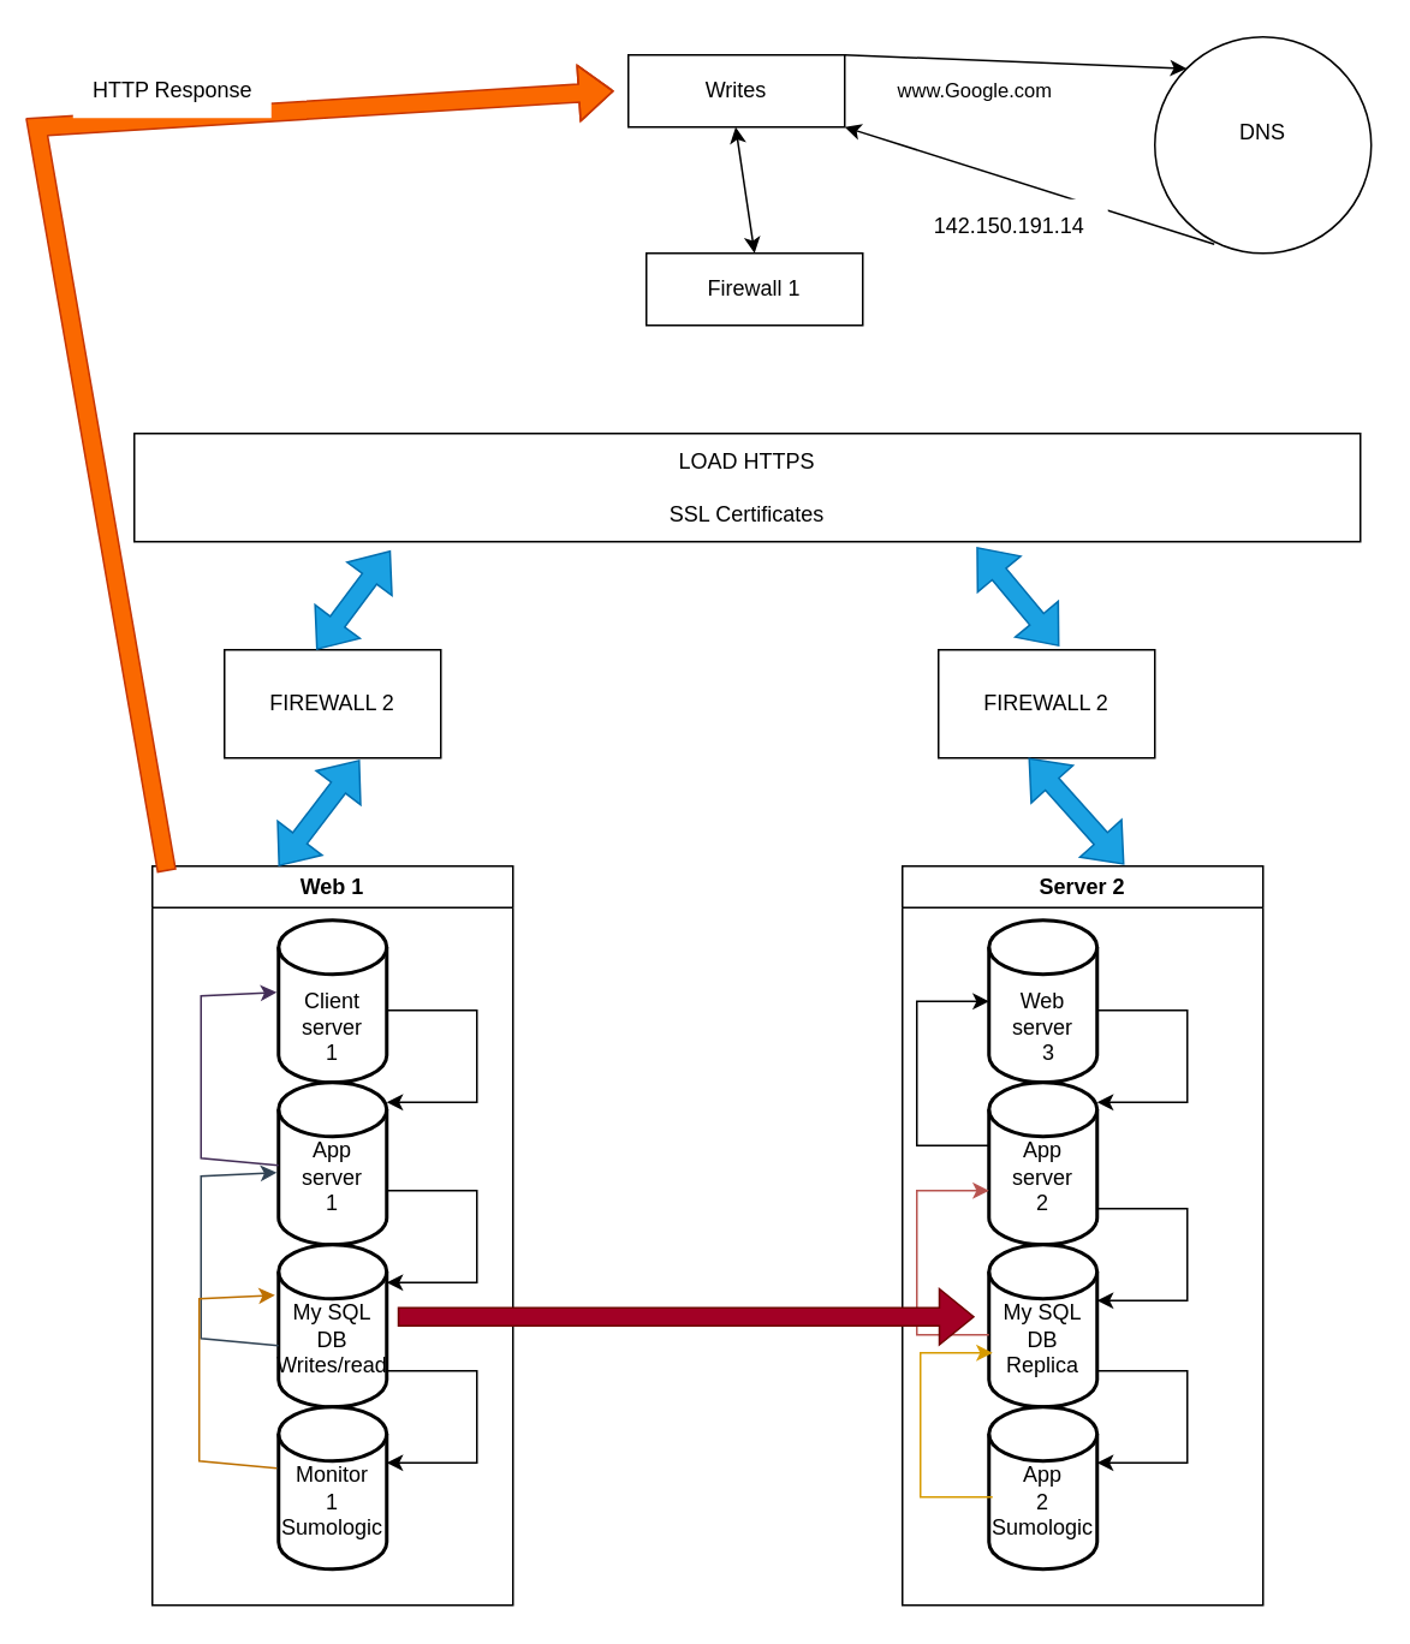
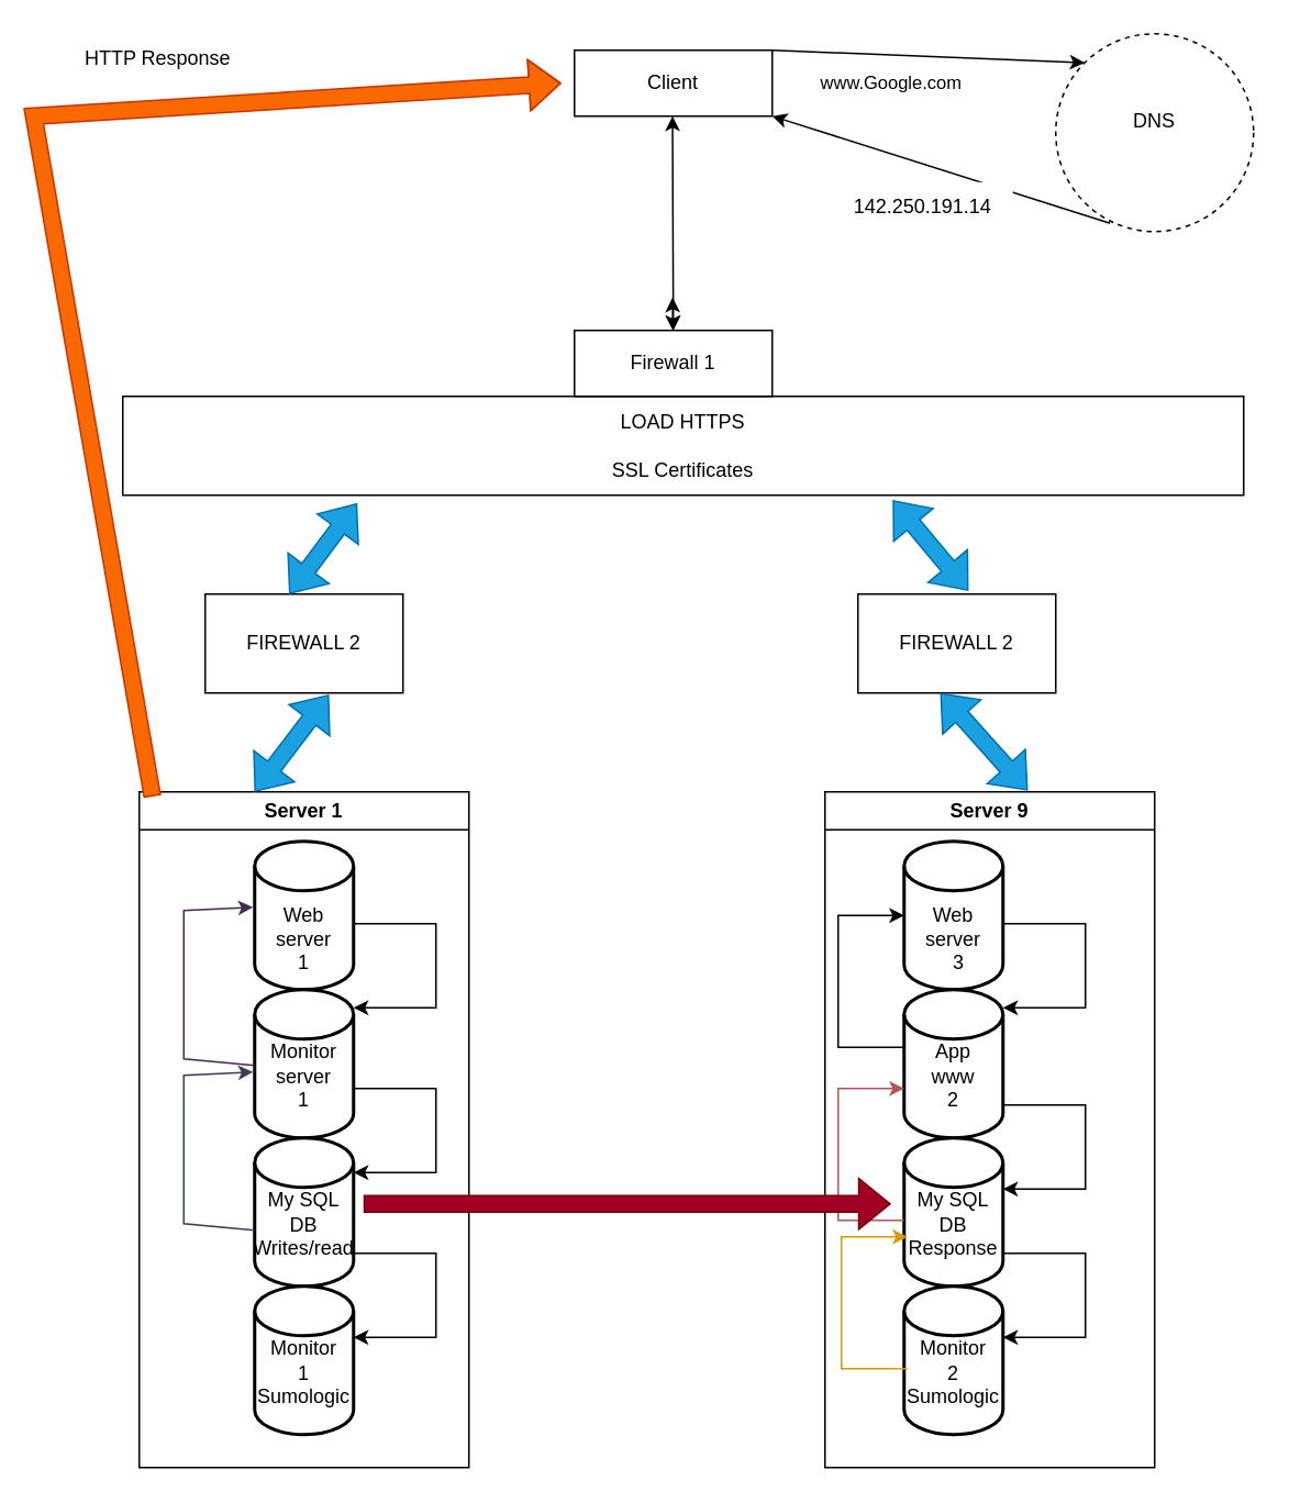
  <mxCell id="0" />
  <mxCell id="1" parent="0" />
- <mxCell id="2" value="&lt;div&gt;Writes&lt;/div&gt;" style="rounded=0;whiteSpace=wrap;html=1;" parent="1" vertex="1"><mxGeometry x="348" y="30" width="120" height="40" as="geometry" /></mxCell>
+ <mxCell id="2" value="&lt;div&gt;Client&lt;/div&gt;" style="rounded=0;whiteSpace=wrap;html=1;" parent="1" vertex="1"><mxGeometry x="348" y="30" width="120" height="40" as="geometry" /></mxCell>
  <mxCell id="3" value="&lt;div&gt;&lt;br&gt;&lt;/div&gt;&lt;div&gt;FIREWALL 2&lt;/div&gt;&lt;div&gt;&lt;span style=&quot;white-space: pre;&quot;&gt;&#09;&lt;/span&gt;&lt;span style=&quot;white-space: pre;&quot;&gt;&#09;&lt;/span&gt;&lt;br&gt;&lt;/div&gt;" style="rounded=0;whiteSpace=wrap;html=1;" parent="1" vertex="1"><mxGeometry x="520" y="360" width="120" height="60" as="geometry" /></mxCell>
  <mxCell id="4" value="&lt;div&gt;LOAD HTTPS&lt;/div&gt;&lt;div&gt;&lt;br&gt;&lt;/div&gt;&lt;div&gt;SSL Certificates&lt;/div&gt;" style="rounded=0;whiteSpace=wrap;html=1;" parent="1" vertex="1"><mxGeometry x="74" y="240" width="680" height="60" as="geometry" /></mxCell>
  <mxCell id="5" value="&lt;div&gt;&lt;br&gt;&lt;/div&gt;&lt;div&gt;FIREWALL 2&lt;/div&gt;&lt;div&gt;&lt;br&gt;&lt;/div&gt;" style="rounded=0;whiteSpace=wrap;html=1;" parent="1" vertex="1"><mxGeometry x="124" y="360" width="120" height="60" as="geometry" /></mxCell>
- <mxCell id="6" value="&lt;div&gt;&lt;br&gt;&lt;/div&gt;&lt;div&gt;&lt;br&gt;&lt;/div&gt;&lt;div&gt;Client server&lt;/div&gt;&lt;div&gt;1&lt;/div&gt;" style="strokeWidth=2;html=1;shape=mxgraph.flowchart.database;whiteSpace=wrap;" parent="1" vertex="1"><mxGeometry x="154" y="510" width="60" height="90" as="geometry" /></mxCell>
- <mxCell id="7" value="&lt;div&gt;&lt;br&gt;&lt;/div&gt;&lt;div&gt;App&lt;/div&gt;&lt;div&gt;server&lt;/div&gt;&lt;div&gt;1&lt;/div&gt;" style="strokeWidth=2;html=1;shape=mxgraph.flowchart.database;whiteSpace=wrap;" parent="1" vertex="1"><mxGeometry x="154" y="600" width="60" height="90" as="geometry" /></mxCell>
+ <mxCell id="6" value="&lt;div&gt;&lt;br&gt;&lt;/div&gt;&lt;div&gt;&lt;br&gt;&lt;/div&gt;&lt;div&gt;Web server&lt;/div&gt;&lt;div&gt;1&lt;/div&gt;" style="strokeWidth=2;html=1;shape=mxgraph.flowchart.database;whiteSpace=wrap;" parent="1" vertex="1"><mxGeometry x="154" y="510" width="60" height="90" as="geometry" /></mxCell>
+ <mxCell id="7" value="&lt;div&gt;&lt;br&gt;&lt;/div&gt;&lt;div&gt;Monitor&lt;/div&gt;&lt;div&gt;server&lt;/div&gt;&lt;div&gt;1&lt;/div&gt;" style="strokeWidth=2;html=1;shape=mxgraph.flowchart.database;whiteSpace=wrap;" parent="1" vertex="1"><mxGeometry x="154" y="600" width="60" height="90" as="geometry" /></mxCell>
  <mxCell id="8" value="&lt;div&gt;&lt;br&gt;&lt;/div&gt;&lt;div&gt;My SQL&lt;/div&gt;&lt;div&gt;DB&lt;br&gt;Writes/read&lt;/div&gt;" style="strokeWidth=2;html=1;shape=mxgraph.flowchart.database;whiteSpace=wrap;" parent="1" vertex="1"><mxGeometry x="154" y="690" width="60" height="90" as="geometry" /></mxCell>
  <mxCell id="9" value="&lt;div&gt;&lt;br&gt;&lt;/div&gt;&lt;div&gt;Monitor&lt;/div&gt;&lt;div&gt;1&lt;/div&gt;&lt;div&gt;Sumologic&lt;/div&gt;" style="strokeWidth=2;html=1;shape=mxgraph.flowchart.database;whiteSpace=wrap;" parent="1" vertex="1"><mxGeometry x="154" y="780" width="60" height="90" as="geometry" /></mxCell>
  <mxCell id="10" value="&lt;div&gt;&lt;br&gt;&lt;/div&gt;&lt;div&gt;&lt;br&gt;&lt;/div&gt;&lt;div&gt;Web server&lt;/div&gt;&lt;div&gt;&lt;span style=&quot;white-space: pre;&quot;&gt;&#09;&lt;/span&gt;3&lt;span style=&quot;white-space: pre;&quot;&gt;&#09;&lt;/span&gt;&lt;br&gt;&lt;/div&gt;" style="strokeWidth=2;html=1;shape=mxgraph.flowchart.database;whiteSpace=wrap;" parent="1" vertex="1"><mxGeometry x="548" y="510" width="60" height="90" as="geometry" /></mxCell>
- <mxCell id="11" value="&lt;div&gt;&lt;br&gt;&lt;/div&gt;&lt;div&gt;App&lt;/div&gt;&lt;div&gt;server&lt;/div&gt;&lt;div&gt;2&lt;/div&gt;" style="strokeWidth=2;html=1;shape=mxgraph.flowchart.database;whiteSpace=wrap;" parent="1" vertex="1"><mxGeometry x="548" y="600" width="60" height="90" as="geometry" /></mxCell>
- <mxCell id="12" value="&lt;div&gt;&lt;br&gt;&lt;/div&gt;&lt;div&gt;My SQL&lt;/div&gt;DB&lt;div&gt;Replica&lt;/div&gt;" style="strokeWidth=2;html=1;shape=mxgraph.flowchart.database;whiteSpace=wrap;" parent="1" vertex="1"><mxGeometry x="548" y="690" width="60" height="90" as="geometry" /></mxCell>
- <mxCell id="13" value="&lt;div&gt;&lt;br&gt;&lt;/div&gt;&lt;div&gt;App&lt;/div&gt;&lt;div&gt;2&lt;/div&gt;&lt;div&gt;Sumologic&lt;/div&gt;" style="strokeWidth=2;html=1;shape=mxgraph.flowchart.database;whiteSpace=wrap;" parent="1" vertex="1"><mxGeometry x="548" y="780" width="60" height="90" as="geometry" /></mxCell>
+ <mxCell id="11" value="&lt;div&gt;&lt;br&gt;&lt;/div&gt;&lt;div&gt;App&lt;/div&gt;&lt;div&gt;www&lt;/div&gt;&lt;div&gt;2&lt;/div&gt;" style="strokeWidth=2;html=1;shape=mxgraph.flowchart.database;whiteSpace=wrap;" parent="1" vertex="1"><mxGeometry x="548" y="600" width="60" height="90" as="geometry" /></mxCell>
+ <mxCell id="12" value="&lt;div&gt;&lt;br&gt;&lt;/div&gt;&lt;div&gt;My SQL&lt;/div&gt;DB&lt;div&gt;Response&lt;/div&gt;" style="strokeWidth=2;html=1;shape=mxgraph.flowchart.database;whiteSpace=wrap;" parent="1" vertex="1"><mxGeometry x="548" y="690" width="60" height="90" as="geometry" /></mxCell>
+ <mxCell id="13" value="&lt;div&gt;&lt;br&gt;&lt;/div&gt;&lt;div&gt;Monitor&lt;/div&gt;&lt;div&gt;2&lt;/div&gt;&lt;div&gt;Sumologic&lt;/div&gt;" style="strokeWidth=2;html=1;shape=mxgraph.flowchart.database;whiteSpace=wrap;" parent="1" vertex="1"><mxGeometry x="548" y="780" width="60" height="90" as="geometry" /></mxCell>
  <mxCell id="14" value="" style="endArrow=classic;html=1;rounded=0;entryX=1;entryY=0.789;entryDx=0;entryDy=0;entryPerimeter=0;" parent="1" edge="1"><mxGeometry width="50" height="50" relative="1" as="geometry"><mxPoint x="608" y="560" as="sourcePoint" /><mxPoint x="608" y="611" as="targetPoint" /><Array as="points"><mxPoint x="658" y="560" /><mxPoint x="658" y="611" /></Array></mxGeometry></mxCell>
  <mxCell id="15" value="" style="endArrow=classic;html=1;rounded=0;entryX=1;entryY=0.789;entryDx=0;entryDy=0;entryPerimeter=0;" parent="1" edge="1"><mxGeometry width="50" height="50" relative="1" as="geometry"><mxPoint x="608" y="670" as="sourcePoint" /><mxPoint x="608" y="721" as="targetPoint" /><Array as="points"><mxPoint x="658" y="670" /><mxPoint x="658" y="721" /></Array></mxGeometry></mxCell>
  <mxCell id="16" value="" style="endArrow=classic;html=1;rounded=0;entryX=1;entryY=0.789;entryDx=0;entryDy=0;entryPerimeter=0;" parent="1" edge="1"><mxGeometry width="50" height="50" relative="1" as="geometry"><mxPoint x="608" y="760" as="sourcePoint" /><mxPoint x="608" y="811" as="targetPoint" /><Array as="points"><mxPoint x="658" y="760" /><mxPoint x="658" y="811" /></Array></mxGeometry></mxCell>
  <mxCell id="17" value="" style="endArrow=classic;html=1;rounded=0;entryX=1;entryY=0.789;entryDx=0;entryDy=0;entryPerimeter=0;" parent="1" edge="1"><mxGeometry width="50" height="50" relative="1" as="geometry"><mxPoint x="214" y="560" as="sourcePoint" /><mxPoint x="214" y="611" as="targetPoint" /><Array as="points"><mxPoint x="264" y="560" /><mxPoint x="264" y="611" /></Array></mxGeometry></mxCell>
  <mxCell id="18" value="" style="endArrow=classic;html=1;rounded=0;entryX=1;entryY=0.789;entryDx=0;entryDy=0;entryPerimeter=0;" parent="1" edge="1"><mxGeometry width="50" height="50" relative="1" as="geometry"><mxPoint x="214" y="660" as="sourcePoint" /><mxPoint x="214" y="711" as="targetPoint" /><Array as="points"><mxPoint x="264" y="660" /><mxPoint x="264" y="711" /></Array></mxGeometry></mxCell>
  <mxCell id="19" value="" style="endArrow=classic;html=1;rounded=0;entryX=1;entryY=0.789;entryDx=0;entryDy=0;entryPerimeter=0;" parent="1" edge="1"><mxGeometry width="50" height="50" relative="1" as="geometry"><mxPoint x="214" y="760" as="sourcePoint" /><mxPoint x="214" y="811" as="targetPoint" /><Array as="points"><mxPoint x="264" y="760" /><mxPoint x="264" y="811" /></Array></mxGeometry></mxCell>
  <mxCell id="20" value="" style="endArrow=classic;startArrow=classic;html=1;rounded=0;" parent="1" edge="1" source="34"><mxGeometry width="50" height="50" relative="1" as="geometry"><mxPoint x="408" y="240" as="sourcePoint" /><mxPoint x="407.5" y="180" as="targetPoint" /></mxGeometry></mxCell>
  <mxCell id="21" value="" style="endArrow=classic;startArrow=classic;html=1;rounded=0;exitX=0.5;exitY=0;exitDx=0;exitDy=0;" parent="1" edge="1" source="34"><mxGeometry width="50" height="50" relative="1" as="geometry"><mxPoint x="407.5" y="140" as="sourcePoint" /><mxPoint x="407.5" y="70" as="targetPoint" /></mxGeometry></mxCell>
- <mxCell id="22" value="Web 1" style="swimlane;whiteSpace=wrap;html=1;" parent="1" vertex="1"><mxGeometry x="84" y="480" width="200" height="410" as="geometry" /></mxCell>
+ <mxCell id="22" value="Server 1" style="swimlane;whiteSpace=wrap;html=1;" parent="1" vertex="1"><mxGeometry x="84" y="480" width="200" height="410" as="geometry" /></mxCell>
  <mxCell id="23" value="" style="endArrow=classic;html=1;rounded=0;entryX=-0.033;entryY=0.311;entryDx=0;entryDy=0;entryPerimeter=0;exitX=-0.017;exitY=0.378;exitDx=0;exitDy=0;exitPerimeter=0;fillColor=#647687;strokeColor=#314354;" edge="1" parent="22"><mxGeometry width="50" height="50" relative="1" as="geometry"><mxPoint x="70" y="266" as="sourcePoint" /><mxPoint x="69" y="170" as="targetPoint" /><Array as="points"><mxPoint x="27" y="262" /><mxPoint x="27" y="172" /></Array></mxGeometry></mxCell>
  <mxCell id="24" value="" style="endArrow=classic;html=1;rounded=0;entryX=-0.033;entryY=0.311;entryDx=0;entryDy=0;entryPerimeter=0;exitX=-0.017;exitY=0.378;exitDx=0;exitDy=0;exitPerimeter=0;fillColor=#76608a;strokeColor=#432D57;" edge="1" parent="22"><mxGeometry width="50" height="50" relative="1" as="geometry"><mxPoint x="70" y="166" as="sourcePoint" /><mxPoint x="69" y="70" as="targetPoint" /><Array as="points"><mxPoint x="27" y="162" /><mxPoint x="27" y="72" /></Array></mxGeometry></mxCell>
- <mxCell id="25" value="Server 2" style="swimlane;whiteSpace=wrap;html=1;" parent="1" vertex="1"><mxGeometry x="500" y="480" width="200" height="410" as="geometry" /></mxCell>
+ <mxCell id="25" value="Server 9" style="swimlane;whiteSpace=wrap;html=1;" parent="1" vertex="1"><mxGeometry x="500" y="480" width="200" height="410" as="geometry" /></mxCell>
  <mxCell id="26" value="" style="endArrow=classic;html=1;rounded=0;" edge="1" parent="25"><mxGeometry width="50" height="50" relative="1" as="geometry"><mxPoint x="48" y="155" as="sourcePoint" /><mxPoint x="48" y="75" as="targetPoint" /><Array as="points"><mxPoint x="8" y="155" /><mxPoint x="8" y="75" /></Array></mxGeometry></mxCell>
  <mxCell id="27" value="" style="endArrow=classic;html=1;rounded=0;fillColor=#f8cecc;strokeColor=#b85450;" edge="1" parent="25"><mxGeometry width="50" height="50" relative="1" as="geometry"><mxPoint x="48" y="260" as="sourcePoint" /><mxPoint x="48" y="180" as="targetPoint" /><Array as="points"><mxPoint x="8" y="260" /><mxPoint x="8" y="180" /></Array></mxGeometry></mxCell>
  <mxCell id="28" value="" style="endArrow=classic;html=1;rounded=0;fillColor=#ffe6cc;strokeColor=#d79b00;" edge="1" parent="25"><mxGeometry width="50" height="50" relative="1" as="geometry"><mxPoint x="50" y="350" as="sourcePoint" /><mxPoint x="50" y="270" as="targetPoint" /><Array as="points"><mxPoint x="10" y="350" /><mxPoint x="10" y="270" /></Array></mxGeometry></mxCell>
- <mxCell id="29" value="DNS&lt;div&gt;&lt;br&gt;&lt;/div&gt;" style="ellipse;whiteSpace=wrap;html=1;aspect=fixed;" vertex="1" parent="1"><mxGeometry x="640" y="20" width="120" height="120" as="geometry" /></mxCell>
+ <mxCell id="29" value="DNS&lt;div&gt;&lt;br&gt;&lt;/div&gt;" style="ellipse;whiteSpace=wrap;html=1;aspect=fixed;dashed=1;" vertex="1" parent="1"><mxGeometry x="640" y="20" width="120" height="120" as="geometry" /></mxCell>
  <mxCell id="30" value="" style="endArrow=classic;html=1;rounded=0;entryX=0;entryY=0;entryDx=0;entryDy=0;exitX=1;exitY=0;exitDx=0;exitDy=0;" edge="1" parent="1" source="2" target="29"><mxGeometry width="50" height="50" relative="1" as="geometry"><mxPoint x="510" y="80" as="sourcePoint" /><mxPoint x="560" y="30" as="targetPoint" /></mxGeometry></mxCell>
  <mxCell id="31" value="www.Google.com" style="edgeLabel;html=1;align=center;verticalAlign=middle;resizable=0;points=[];" vertex="1" connectable="0" parent="30"><mxGeometry x="0.455" y="2" relative="1" as="geometry"><mxPoint x="-66" y="16" as="offset" /></mxGeometry></mxCell>
  <mxCell id="32" value="" style="endArrow=classic;html=1;rounded=0;entryX=1;entryY=1;entryDx=0;entryDy=0;exitX=0.275;exitY=0.958;exitDx=0;exitDy=0;exitPerimeter=0;" edge="1" parent="1" source="29" target="2"><mxGeometry width="50" height="50" relative="1" as="geometry"><mxPoint x="570" y="170" as="sourcePoint" /><mxPoint x="620" y="120" as="targetPoint" /></mxGeometry></mxCell>
- <mxCell id="33" value="142.150.191.14" style="text;html=1;align=center;verticalAlign=middle;resizable=0;points=[];autosize=1;strokeColor=none;fillColor=default;" vertex="1" parent="1"><mxGeometry x="504" y="110" width="110" height="30" as="geometry" /></mxCell>
- <mxCell id="34" value="&lt;div&gt;Firewall 1&lt;/div&gt;" style="rounded=0;whiteSpace=wrap;html=1;" parent="1" vertex="1"><mxGeometry x="358" y="140" width="120" height="40" as="geometry" /></mxCell>
+ <mxCell id="33" value="142.250.191.14" style="text;html=1;align=center;verticalAlign=middle;resizable=0;points=[];autosize=1;strokeColor=none;fillColor=default;" vertex="1" parent="1"><mxGeometry x="504" y="110" width="110" height="30" as="geometry" /></mxCell>
+ <mxCell id="34" value="&lt;div&gt;Firewall 1&lt;/div&gt;" style="rounded=0;whiteSpace=wrap;html=1;" parent="1" vertex="1"><mxGeometry x="348" y="200" width="120" height="40" as="geometry" /></mxCell>
  <mxCell id="35" value="" style="shape=flexArrow;endArrow=classic;html=1;rounded=0;fillColor=#a20025;strokeColor=#6F0000;" edge="1" parent="1"><mxGeometry width="50" height="50" relative="1" as="geometry"><mxPoint x="220" y="730" as="sourcePoint" /><mxPoint x="540" y="730" as="targetPoint" /></mxGeometry></mxCell>
  <mxCell id="36" value="" style="shape=flexArrow;endArrow=classic;startArrow=classic;html=1;rounded=0;fillColor=#1ba1e2;strokeColor=#006EAF;exitX=0.425;exitY=0;exitDx=0;exitDy=0;exitPerimeter=0;entryX=0.209;entryY=1.083;entryDx=0;entryDy=0;entryPerimeter=0;" edge="1" parent="1" source="5" target="4"><mxGeometry width="100" height="100" relative="1" as="geometry"><mxPoint x="160" y="370" as="sourcePoint" /><mxPoint x="230" y="300" as="targetPoint" /></mxGeometry></mxCell>
  <mxCell id="37" value="" style="shape=flexArrow;endArrow=classic;startArrow=classic;html=1;rounded=0;fillColor=#1ba1e2;strokeColor=#006EAF;entryX=0.558;entryY=-0.033;entryDx=0;entryDy=0;entryPerimeter=0;exitX=0.687;exitY=1.05;exitDx=0;exitDy=0;exitPerimeter=0;" edge="1" parent="1" source="4" target="3"><mxGeometry width="100" height="100" relative="1" as="geometry"><mxPoint x="340" y="420" as="sourcePoint" /><mxPoint x="410" y="350" as="targetPoint" /></mxGeometry></mxCell>
  <mxCell id="38" value="" style="shape=flexArrow;endArrow=classic;startArrow=classic;html=1;rounded=0;fillColor=#1ba1e2;strokeColor=#006EAF;exitX=0.425;exitY=0;exitDx=0;exitDy=0;exitPerimeter=0;entryX=0.625;entryY=1.017;entryDx=0;entryDy=0;entryPerimeter=0;" edge="1" parent="1" target="5"><mxGeometry width="100" height="100" relative="1" as="geometry"><mxPoint x="154" y="480" as="sourcePoint" /><mxPoint x="195" y="425" as="targetPoint" /></mxGeometry></mxCell>
  <mxCell id="39" value="" style="shape=flexArrow;endArrow=classic;startArrow=classic;html=1;rounded=0;fillColor=#1ba1e2;strokeColor=#006EAF;entryX=0.615;entryY=-0.002;entryDx=0;entryDy=0;entryPerimeter=0;exitX=0.687;exitY=1.05;exitDx=0;exitDy=0;exitPerimeter=0;" edge="1" parent="1" target="25"><mxGeometry width="100" height="100" relative="1" as="geometry"><mxPoint x="570" y="420" as="sourcePoint" /><mxPoint x="616" y="475" as="targetPoint" /></mxGeometry></mxCell>
  <mxCell id="40" value="" style="shape=flexArrow;endArrow=classic;html=1;rounded=0;exitX=0.04;exitY=0.007;exitDx=0;exitDy=0;exitPerimeter=0;fillColor=#fa6800;strokeColor=#C73500;" edge="1" parent="1" source="22"><mxGeometry width="50" height="50" relative="1" as="geometry"><mxPoint x="30" y="210" as="sourcePoint" /><mxPoint x="340" y="50" as="targetPoint" /><Array as="points"><mxPoint x="20" y="70" /></Array></mxGeometry></mxCell>
- <mxCell id="41" value="HTTP Response" style="text;html=1;align=center;verticalAlign=middle;resizable=0;points=[];autosize=1;strokeColor=none;fillColor=default;" vertex="1" parent="1"><mxGeometry x="40" y="35" width="110" height="30" as="geometry" /></mxCell>
- <mxCell id="42" value="" style="endArrow=classic;html=1;rounded=0;entryX=-0.033;entryY=0.311;entryDx=0;entryDy=0;entryPerimeter=0;exitX=-0.017;exitY=0.378;exitDx=0;exitDy=0;exitPerimeter=0;fillColor=#f0a30a;strokeColor=#BD7000;" edge="1" parent="1" source="9" target="8"><mxGeometry width="50" height="50" relative="1" as="geometry"><mxPoint x="40" y="720" as="sourcePoint" /><mxPoint x="40" y="771" as="targetPoint" /><Array as="points"><mxPoint x="110" y="810" /><mxPoint x="110" y="720" /></Array></mxGeometry></mxCell>
+ <mxCell id="41" value="HTTP Response" style="text;html=1;align=center;verticalAlign=middle;resizable=0;points=[];autosize=1;strokeColor=none;fillColor=default;" vertex="1" parent="1"><mxGeometry x="40" y="20" width="110" height="30" as="geometry" /></mxCell>
